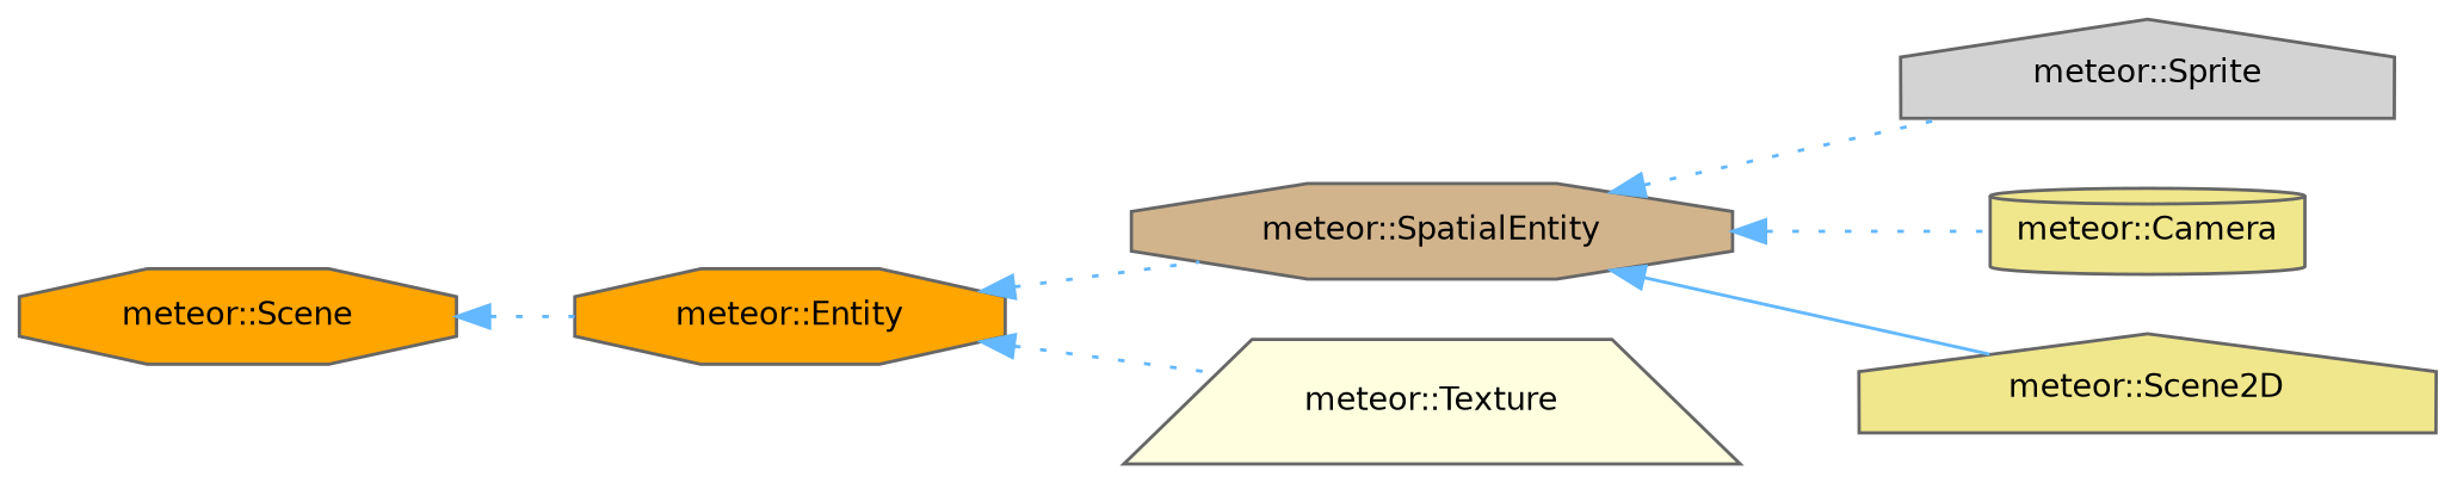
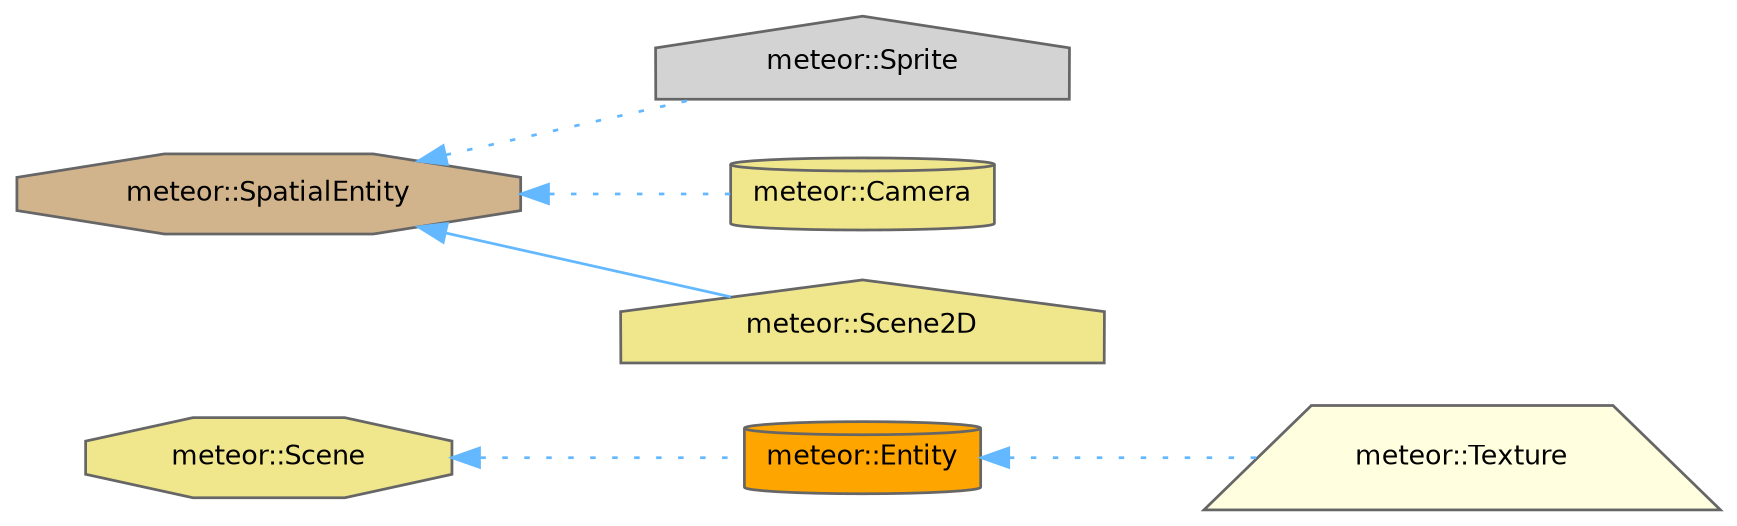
  digraph {
    fontname="DejaVu Sans"
    rankdir=LR
    node [color=grey40 fillcolor=orange fontname="DejaVu Sans" fontsize=10 shape=cylinder style=filled]
    edge [color=steelblue1 dir=back fontname="DejaVu Sans" fontsize=10 labelfontname=Helvetica labelfontsize=10 style=dotted]
-   n1 [height=0.2 label="meteor::Entity" shape=octagon width=0.4]
+   n1 [height=0.2 label="meteor::Entity" width=0.4]
    n2 [fillcolor=tan height=0.2 label="meteor::SpatialEntity" shape=octagon width=0.4]
    n3 [fillcolor=lightyellow height=0.2 label="meteor::Texture" shape=trapezium width=0.4]
-   n4 [height=0.2 label="meteor::Scene" shape=octagon width=0.4]
+   n4 [fillcolor=khaki height=0.2 label="meteor::Scene" shape=octagon width=0.4]
    n5 [fillcolor=lightgrey height=0.2 label="meteor::Sprite" shape=house width=0.4]
    n6 [fillcolor=khaki height=0.2 label="meteor::Camera" width=0.4]
    n7 [fillcolor=khaki height=0.2 label="meteor::Scene2D" shape=house width=0.4]
-   n1 -> n2
    n1 -> n3
    n2 -> n5
    n2 -> n6
    n2 -> n7 [style=solid]
    n4 -> n1
  }
